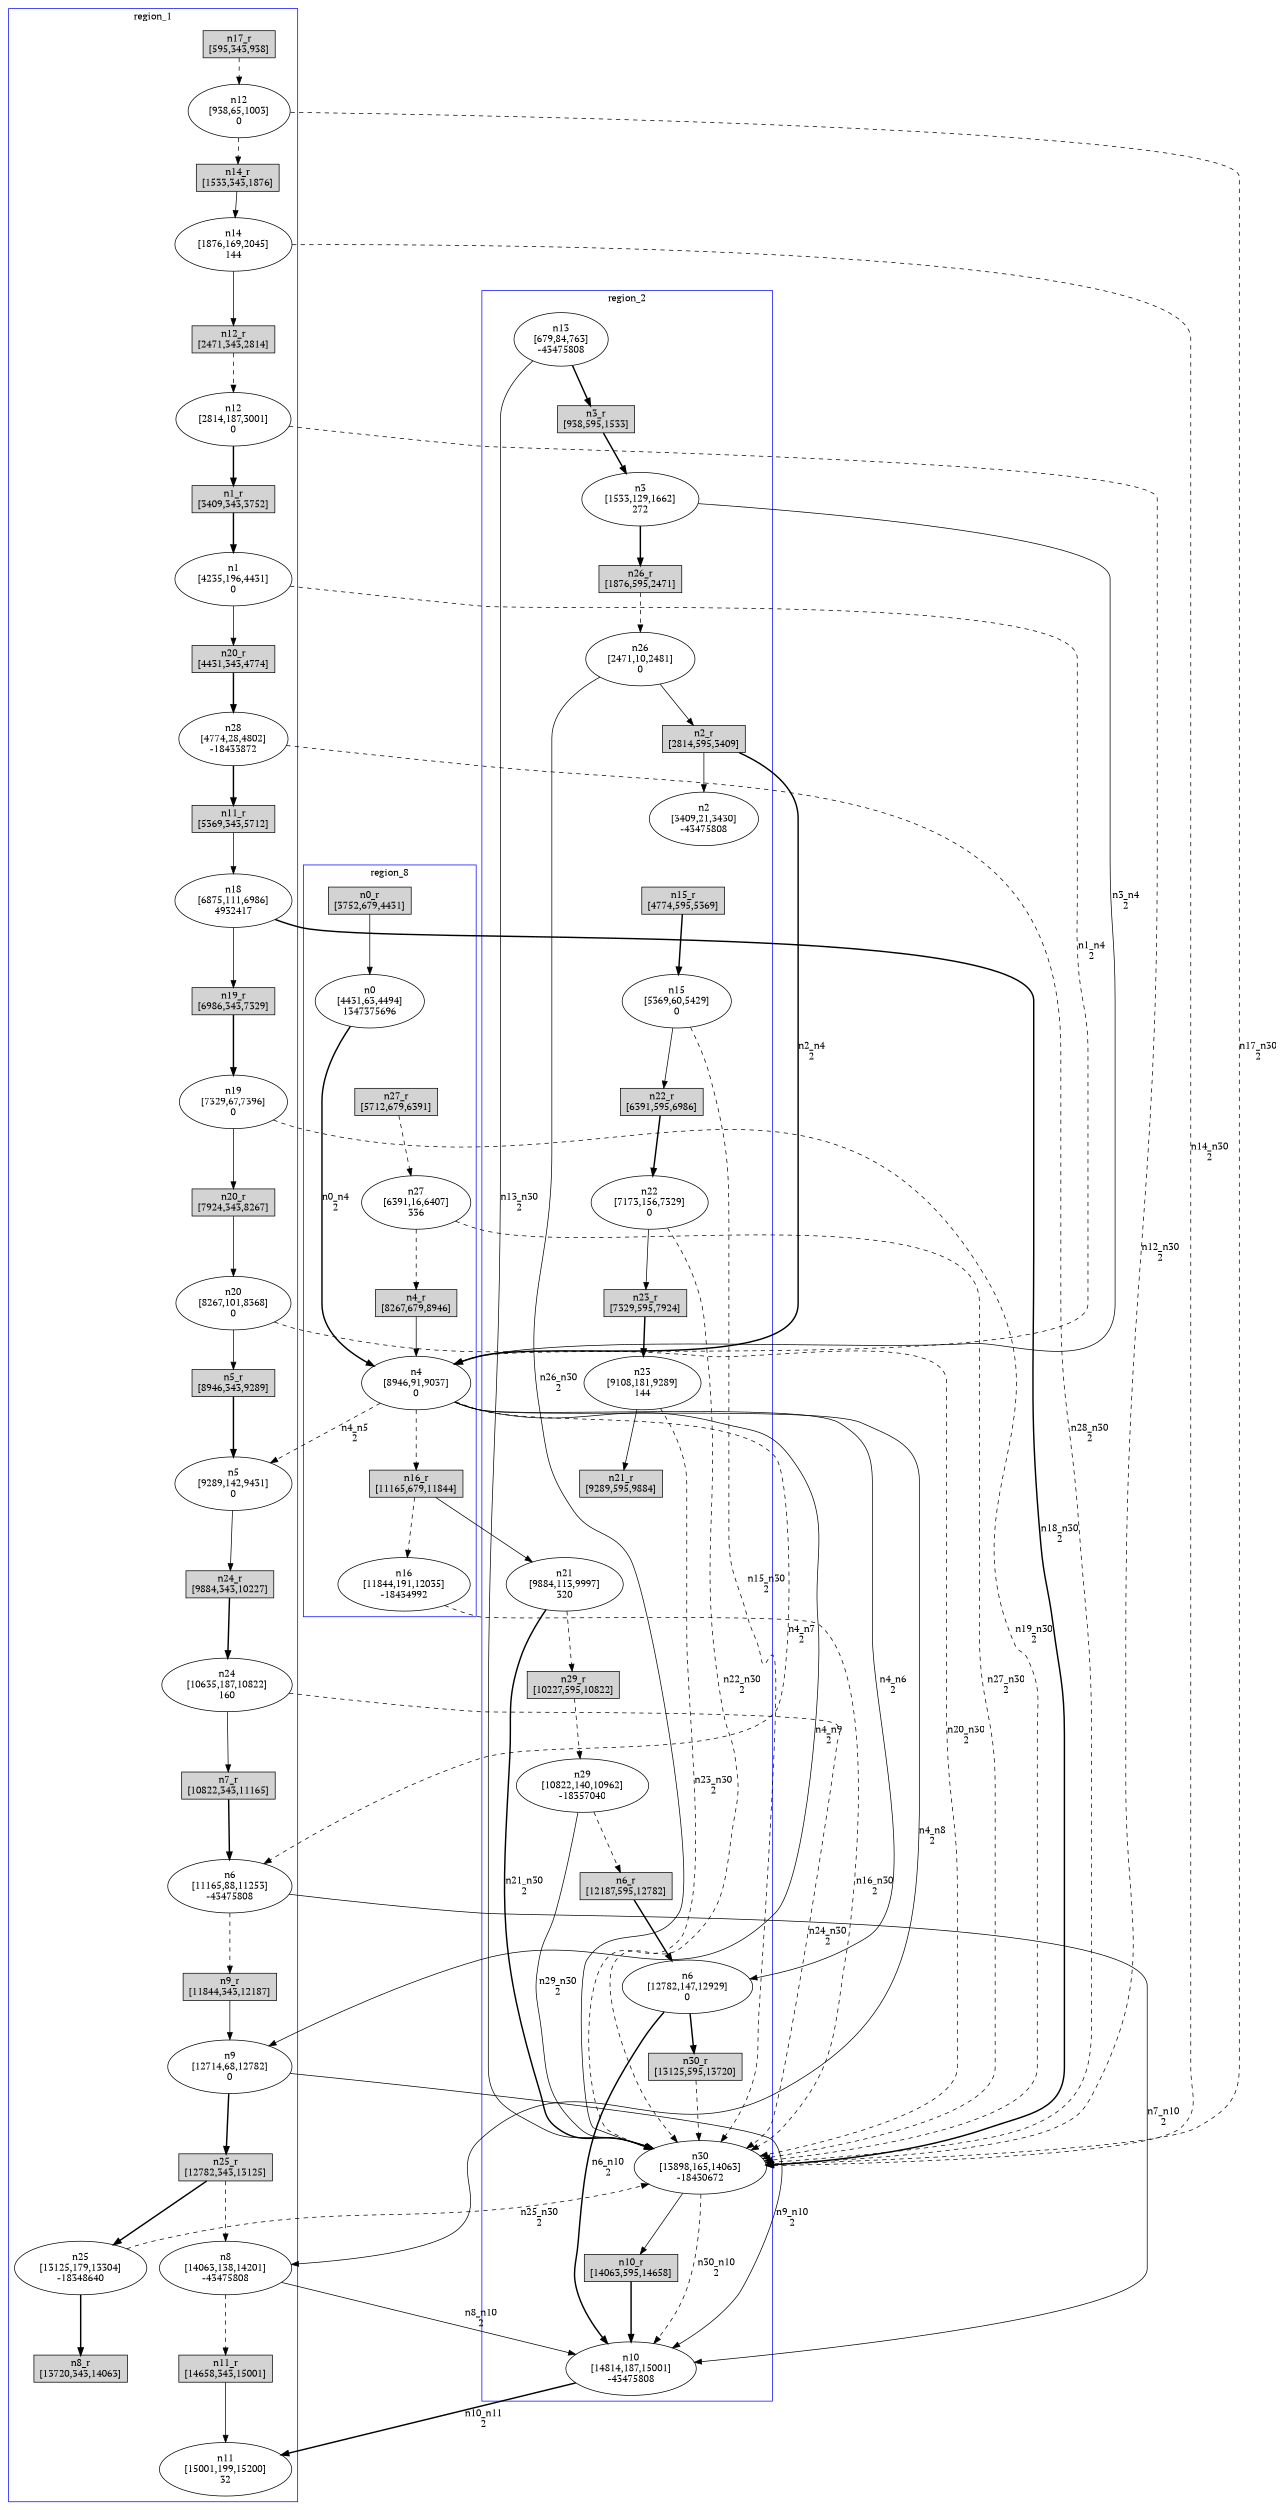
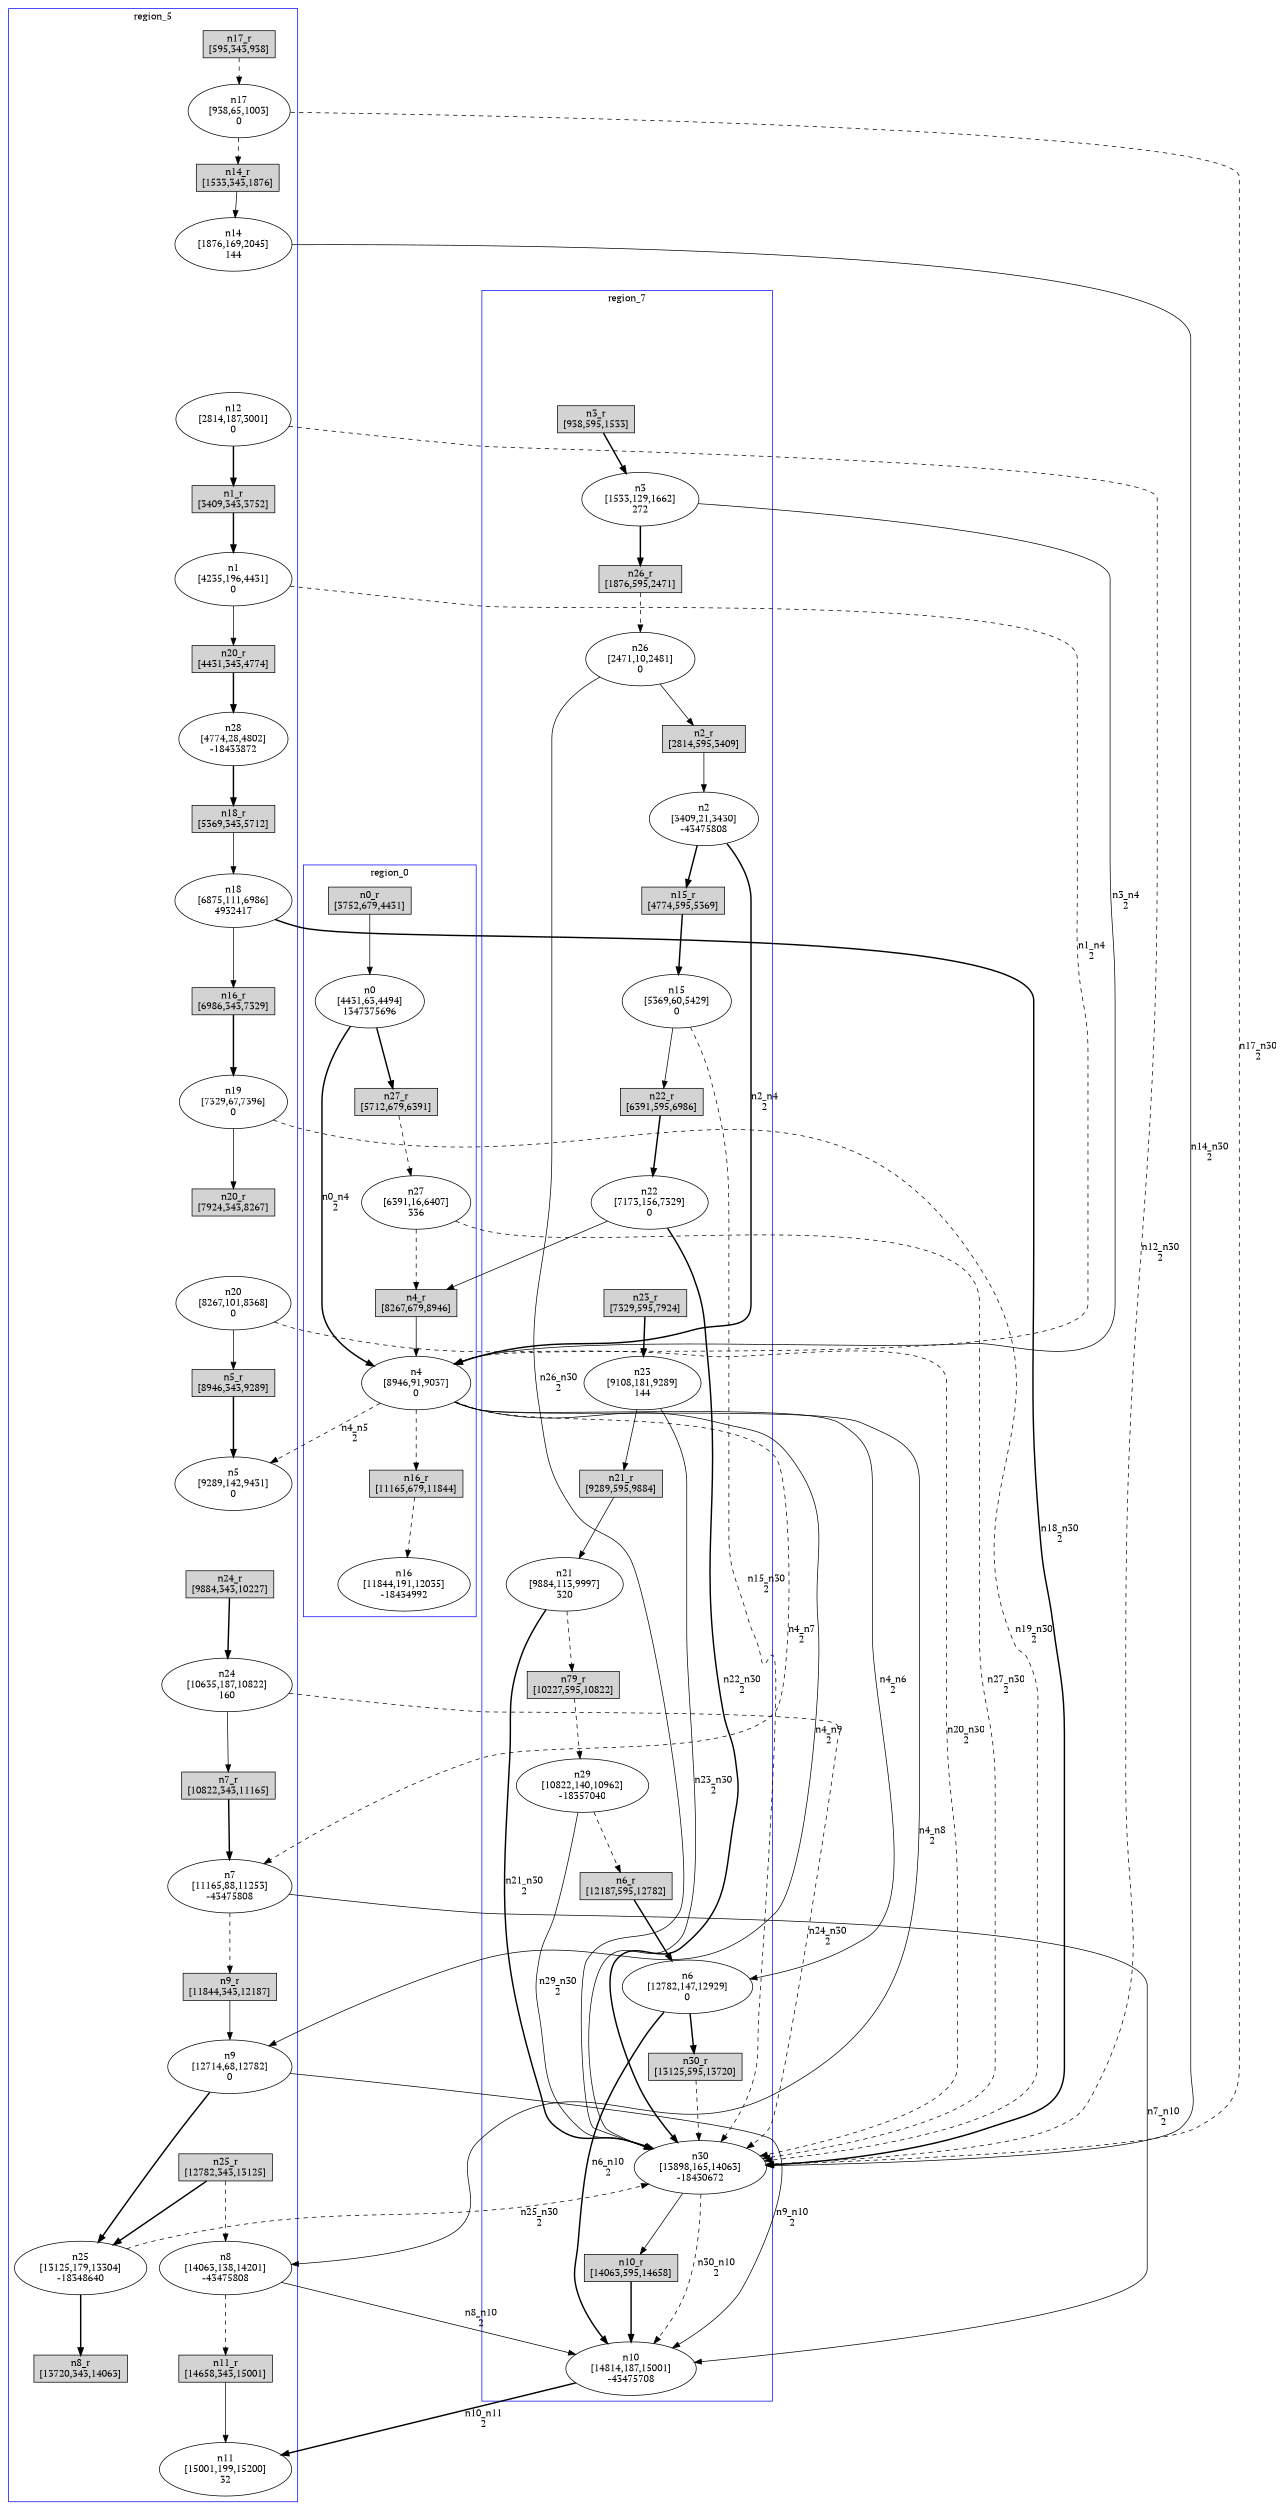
  digraph {
    fontname="PT Serif"
    node [fontname="PT Serif"]
    edge [fontname="PT Serif" style=dashed]
    n1 [label="n0_r\n[3752,679,4431]" shape=box style=filled]
    n2 [label="n0\n[4431,63,4494]\n1347375696"]
    n3 [label="n27_r\n[5712,679,6391]" shape=box style=filled]
    n4 [label="n27\n[6391,16,6407]\n336"]
    n5 [label="n4_r\n[8267,679,8946]" shape=box style=filled]
    n6 [label="n4\n[8946,91,9037]\n0"]
    n7 [label="n16_r\n[11165,679,11844]" shape=box style=filled]
    n8 [label="n16\n[11844,191,12035]\n-18434992"]
    n9 [label="n17_r\n[595,343,938]" shape=box style=filled]
-   n10 [label="n12\n[938,65,1003]\n0"]
+   n10 [label="n17\n[938,65,1003]\n0"]
    n11 [label="n14_r\n[1533,343,1876]" shape=box style=filled]
    n12 [label="n14\n[1876,169,2045]\n144"]
-   n13 [label="n12_r\n[2471,343,2814]" shape=box style=filled]
    n14 [label="n12\n[2814,187,3001]\n0"]
    n15 [label="n1_r\n[3409,343,3752]" shape=box style=filled]
    n16 [label="n1\n[4235,196,4431]\n0"]
    n17 [label="n20_r\n[4431,343,4774]" shape=box style=filled]
    n18 [label="n28\n[4774,28,4802]\n-18433872"]
-   n19 [label="n11_r\n[5369,343,5712]" shape=box style=filled]
+   n19 [label="n18_r\n[5369,343,5712]" shape=box style=filled]
    n20 [label="n18\n[6875,111,6986]\n4932417"]
-   n21 [label="n19_r\n[6986,343,7329]" shape=box style=filled]
+   n21 [label="n16_r\n[6986,343,7329]" shape=box style=filled]
    n22 [label="n19\n[7329,67,7396]\n0"]
    n23 [label="n20_r\n[7924,343,8267]" shape=box style=filled]
    n24 [label="n20\n[8267,101,8368]\n0"]
    n25 [label="n5_r\n[8946,343,9289]" shape=box style=filled]
    n26 [label="n5\n[9289,142,9431]\n0"]
    n27 [label="n24_r\n[9884,343,10227]" shape=box style=filled]
    n28 [label="n24\n[10635,187,10822]\n160"]
    n29 [label="n7_r\n[10822,343,11165]" shape=box style=filled]
-   n30 [label="n6\n[11165,88,11253]\n-43475808"]
+   n30 [label="n7\n[11165,88,11253]\n-43475808"]
    n31 [label="n9_r\n[11844,343,12187]" shape=box style=filled]
    n32 [label="n9\n[12714,68,12782]\n0"]
    n33 [label="n25_r\n[12782,343,13125]" shape=box style=filled]
    n34 [label="n25\n[13125,179,13304]\n-18348640"]
    n35 [label="n8_r\n[13720,343,14063]" shape=box style=filled]
    n36 [label="n8\n[14063,138,14201]\n-43475808"]
    n37 [label="n11_r\n[14658,343,15001]" shape=box style=filled]
    n38 [label="n11\n[15001,199,15200]\n32"]
-   n39 [label="n13\n[679,84,763]\n-43475808"]
    n40 [label="n3_r\n[938,595,1533]" shape=box style=filled]
    n41 [label="n3\n[1533,129,1662]\n272"]
    n42 [label="n26_r\n[1876,595,2471]" shape=box style=filled]
    n43 [label="n26\n[2471,10,2481]\n0"]
    n44 [label="n2_r\n[2814,595,3409]" shape=box style=filled]
    n45 [label="n2\n[3409,21,3430]\n-43475808"]
    n46 [label="n15_r\n[4774,595,5369]" shape=box style=filled]
    n47 [label="n15\n[5369,60,5429]\n0"]
    n48 [label="n22_r\n[6391,595,6986]" shape=box style=filled]
    n49 [label="n22\n[7173,156,7329]\n0"]
    n50 [label="n23_r\n[7329,595,7924]" shape=box style=filled]
    n51 [label="n23\n[9108,181,9289]\n144"]
    n52 [label="n21_r\n[9289,595,9884]" shape=box style=filled]
    n53 [label="n21\n[9884,113,9997]\n320"]
-   n54 [label="n29_r\n[10227,595,10822]" shape=box style=filled]
+   n54 [label="n79_r\n[10227,595,10822]" shape=box style=filled]
    n55 [label="n29\n[10822,140,10962]\n-18357040"]
    n56 [label="n6_r\n[12187,595,12782]" shape=box style=filled]
    n57 [label="n6\n[12782,147,12929]\n0"]
    n58 [label="n30_r\n[13125,595,13720]" shape=box style=filled]
    n59 [label="n30\n[13898,165,14063]\n-18430672"]
    n60 [label="n10_r\n[14063,595,14658]" shape=box style=filled]
-   n61 [label="n10\n[14814,187,15001]\n-43475808"]
+   n61 [label="n10\n[14814,187,15001]\n-43475708"]
    subgraph cluster_1 {
      color=blue
-     label=region_8
+     label=region_0
      stytle=filled
      n1
      n2
      n3
      n4
      n5
      n6
      n7
      n8
    }
    subgraph cluster_2 {
      color=blue
-     label=region_1
+     label=region_5
      stytle=filled
      n9
      n10
      n11
      n12
-     n13
      n14
      n15
      n16
      n17
      n18
      n19
      n20
      n21
      n22
      n23
      n24
      n25
      n26
      n27
      n28
      n29
      n30
      n31
      n32
      n33
      n34
      n35
      n36
      n37
      n38
    }
    subgraph cluster_3 {
      color=blue
-     label=region_2
+     label=region_7
      stytle=filled
-     n39
      n40
      n41
      n42
      n43
      n44
      n45
      n46
      n47
      n48
      n49
      n50
      n51
      n52
      n53
      n54
      n55
      n56
      n57
      n58
      n59
      n60
      n61
    }
    n1 -> n2 [style=solid]
+   n2 -> n3 [style=bold]
    n2 -> n6 [label="n0_n4\n2" style=bold]
    n3 -> n4
    n4 -> n5
    n4 -> n59 [label="n27_n30\n2"]
    n5 -> n6 [style=solid]
    n6 -> n7
    n6 -> n26 [label="n4_n5\n2"]
    n6 -> n30 [label="n4_n7\n2"]
    n6 -> n32 [label="n4_n9\n2" style=solid]
    n6 -> n36 [label="n4_n8\n2" style=solid]
    n6 -> n57 [label="n4_n6\n2" style=solid]
    n7 -> n8
-   n8 -> n59 [label="n16_n30\n2"]
    n9 -> n10
    n10 -> n11
    n10 -> n59 [label="n17_n30\n2"]
    n11 -> n12 [style=solid]
-   n12 -> n13 [style=solid]
-   n12 -> n59 [label="n14_n30\n2"]
-   n13 -> n14
+   n12 -> n59 [label="n14_n30\n2" style=solid]
    n14 -> n15 [style=bold]
    n14 -> n59 [label="n12_n30\n2"]
    n15 -> n16 [style=bold]
    n16 -> n6 [label="n1_n4\n2"]
    n16 -> n17 [style=solid]
    n17 -> n18 [style=bold]
    n18 -> n19 [style=bold]
-   n18 -> n59 [label="n28_n30\n2"]
    n19 -> n20 [style=solid]
    n20 -> n21 [style=solid]
    n20 -> n59 [label="n18_n30\n2" style=bold]
    n21 -> n22 [style=bold]
    n22 -> n23 [style=solid]
    n22 -> n59 [label="n19_n30\n2"]
-   n23 -> n24 [style=solid]
    n24 -> n25 [style=solid]
    n24 -> n59 [label="n20_n30\n2"]
    n25 -> n26 [style=bold]
-   n26 -> n27 [style=solid]
    n27 -> n28 [style=bold]
    n28 -> n29 [style=solid]
    n28 -> n59 [label="n24_n30\n2"]
    n29 -> n30 [style=bold]
    n30 -> n31
    n30 -> n61 [label="n7_n10\n2" style=solid]
    n31 -> n32 [style=solid]
-   n32 -> n33 [style=bold]
+   n32 -> n34 [style=bold]
    n32 -> n61 [label="n9_n10\n2" style=solid]
    n33 -> n34 [style=bold]
    n33 -> n36
    n34 -> n35 [style=bold]
    n34 -> n59 [label="n25_n30\n2"]
    n36 -> n37
    n36 -> n61 [label="n8_n10\n2" style=solid]
    n37 -> n38 [style=solid]
-   n39 -> n40 [style=bold]
-   n39 -> n59 [label="n13_n30\n2" style=solid]
    n40 -> n41 [style=bold]
    n41 -> n6 [label="n3_n4\n2" style=solid]
    n41 -> n42 [style=bold]
    n42 -> n43
    n43 -> n44 [style=solid]
    n43 -> n59 [label="n26_n30\n2" style=solid]
    n44 -> n45 [style=solid]
-   n44 -> n6 [label="n2_n4\n2" style=bold]
+   n45 -> n6 [label="n2_n4\n2" style=bold]
+   n45 -> n46 [style=bold]
    n46 -> n47 [style=bold]
    n47 -> n48 [style=solid]
    n47 -> n59 [label="n15_n30\n2"]
    n48 -> n49 [style=bold]
-   n49 -> n50 [style=solid]
-   n49 -> n59 [label="n22_n30\n2"]
+   n49 -> n5 [style=solid]
+   n49 -> n59 [label="n22_n30\n2" style=bold]
    n50 -> n51 [style=bold]
    n51 -> n52 [style=solid]
-   n51 -> n59 [label="n23_n30\n2"]
-   n7 -> n53 [style=solid]
+   n51 -> n59 [label="n23_n30\n2" style=solid]
+   n52 -> n53 [style=solid]
    n53 -> n54
    n53 -> n59 [label="n21_n30\n2" style=bold]
    n54 -> n55
    n55 -> n56
    n55 -> n59 [label="n29_n30\n2" style=solid]
    n56 -> n57 [style=bold]
    n57 -> n58 [style=bold]
    n57 -> n61 [label="n6_n10\n2" style=bold]
    n58 -> n59
    n59 -> n60 [style=solid]
    n59 -> n61 [label="n30_n10\n2"]
    n60 -> n61 [style=bold]
    n61 -> n38 [label="n10_n11\n2" style=bold]
  }
